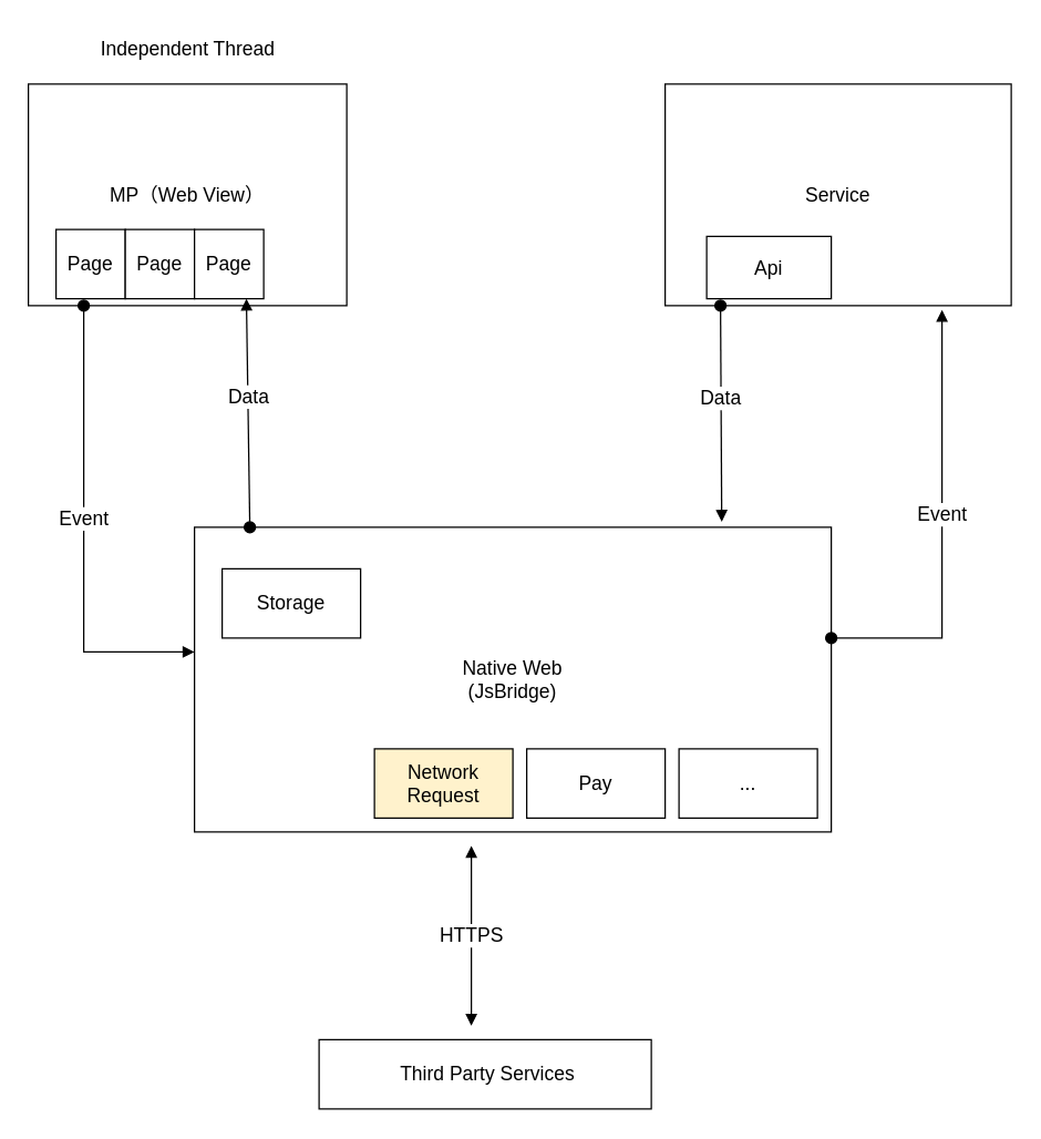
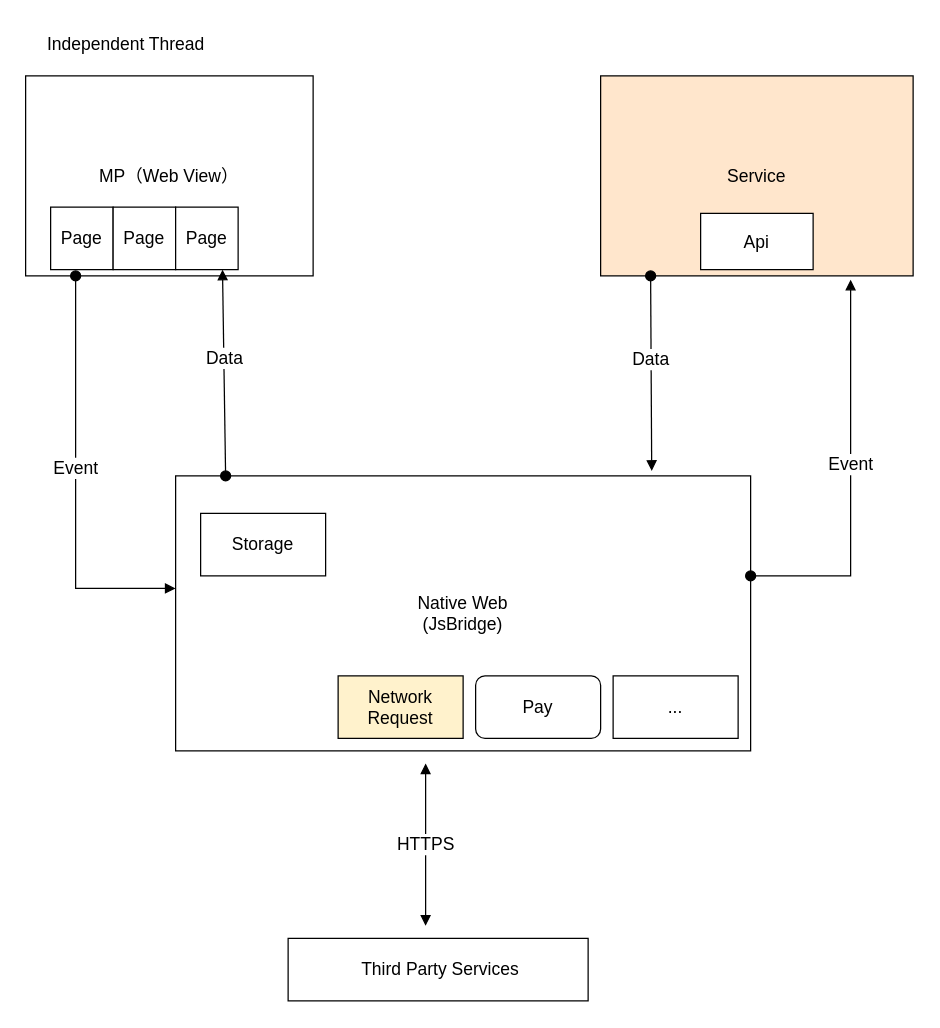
  <mxCell id="0" />
  <mxCell id="1" parent="0" />
  <mxCell id="2" value="Native Web&lt;br&gt;(JsBridge)" style="rounded=0;whiteSpace=wrap;html=1;fontSize=14;" vertex="1" parent="1"><mxGeometry x="140" y="380" width="460" height="220" as="geometry" /></mxCell>
  <mxCell id="3" value="MP（Web View）" style="rounded=0;whiteSpace=wrap;html=1;fontSize=14;" vertex="1" parent="1"><mxGeometry x="20" y="60" width="230" height="160" as="geometry" /></mxCell>
- <mxCell id="4" value="Service" style="rounded=0;whiteSpace=wrap;html=1;fontSize=14;" vertex="1" parent="1"><mxGeometry x="480" y="60" width="250" height="160" as="geometry" /></mxCell>
+ <mxCell id="4" value="Service" style="rounded=0;whiteSpace=wrap;html=1;fontSize=14;fillColor=#ffe6cc;" vertex="1" parent="1"><mxGeometry x="480" y="60" width="250" height="160" as="geometry" /></mxCell>
  <mxCell id="5" value="Event" style="html=1;verticalAlign=bottom;startArrow=oval;startFill=1;endArrow=block;startSize=8;rounded=0;fontSize=14;" edge="1" parent="1"><mxGeometry width="60" relative="1" as="geometry"><mxPoint x="60" y="220" as="sourcePoint" /><mxPoint x="140" y="470" as="targetPoint" /><Array as="points"><mxPoint x="60" y="470" /></Array></mxGeometry></mxCell>
  <mxCell id="6" value="Data" style="html=1;verticalAlign=bottom;startArrow=oval;startFill=1;endArrow=block;startSize=8;rounded=0;fontSize=14;entryX=0.75;entryY=1;entryDx=0;entryDy=0;" edge="1" parent="1" target="9"><mxGeometry width="60" relative="1" as="geometry"><mxPoint x="180" y="380" as="sourcePoint" /><mxPoint x="180" y="230" as="targetPoint" /></mxGeometry></mxCell>
  <mxCell id="7" value="Page" style="whiteSpace=wrap;html=1;aspect=fixed;fontSize=14;" vertex="1" parent="1"><mxGeometry x="40" y="165" width="50" height="50" as="geometry" /></mxCell>
  <mxCell id="8" value="Page" style="whiteSpace=wrap;html=1;aspect=fixed;fontSize=14;" vertex="1" parent="1"><mxGeometry x="90" y="165" width="50" height="50" as="geometry" /></mxCell>
  <mxCell id="9" value="Page" style="whiteSpace=wrap;html=1;aspect=fixed;fontSize=14;" vertex="1" parent="1"><mxGeometry x="140" y="165" width="50" height="50" as="geometry" /></mxCell>
  <mxCell id="10" value="Storage" style="rounded=0;whiteSpace=wrap;html=1;fontSize=14;" vertex="1" parent="1"><mxGeometry x="160" y="410" width="100" height="50" as="geometry" /></mxCell>
  <mxCell id="11" value="Network Request" style="rounded=0;whiteSpace=wrap;html=1;fontSize=14;fillColor=#fff2cc;" vertex="1" parent="1"><mxGeometry x="270" y="540" width="100" height="50" as="geometry" /></mxCell>
  <mxCell id="12" value="Event" style="html=1;verticalAlign=bottom;startArrow=oval;startFill=1;endArrow=block;startSize=8;rounded=0;fontSize=14;entryX=0.8;entryY=1.019;entryDx=0;entryDy=0;entryPerimeter=0;" edge="1" parent="1" target="4"><mxGeometry width="60" relative="1" as="geometry"><mxPoint x="600" y="460" as="sourcePoint" /><mxPoint x="680" y="370" as="targetPoint" /><Array as="points"><mxPoint x="680" y="460" /></Array></mxGeometry></mxCell>
- <mxCell id="13" value="Api" style="rounded=0;whiteSpace=wrap;html=1;fontSize=14;" vertex="1" parent="1"><mxGeometry x="510" y="170" width="90" height="45" as="geometry" /></mxCell>
+ <mxCell id="13" value="Api" style="rounded=0;whiteSpace=wrap;html=1;fontSize=14;" vertex="1" parent="1"><mxGeometry x="560" y="170" width="90" height="45" as="geometry" /></mxCell>
  <mxCell id="14" value="Data" style="html=1;verticalAlign=bottom;startArrow=oval;startFill=1;endArrow=block;startSize=8;rounded=0;fontSize=14;entryX=0.828;entryY=-0.018;entryDx=0;entryDy=0;entryPerimeter=0;" edge="1" parent="1" target="2"><mxGeometry width="60" relative="1" as="geometry"><mxPoint x="520" y="220" as="sourcePoint" /><mxPoint x="520" y="340" as="targetPoint" /></mxGeometry></mxCell>
  <mxCell id="15" value="&amp;nbsp;Third Party Services" style="rounded=0;whiteSpace=wrap;html=1;fontSize=14;" vertex="1" parent="1"><mxGeometry x="230" y="750" width="240" height="50" as="geometry" /></mxCell>
  <mxCell id="16" value="HTTPS" style="endArrow=block;startArrow=block;endFill=1;startFill=1;html=1;rounded=0;fontSize=14;" edge="1" parent="1"><mxGeometry width="160" relative="1" as="geometry"><mxPoint x="340" y="740" as="sourcePoint" /><mxPoint x="340" y="610" as="targetPoint" /></mxGeometry></mxCell>
- <mxCell id="17" value="Pay" style="rounded=0;whiteSpace=wrap;html=1;fontSize=14;" vertex="1" parent="1"><mxGeometry x="380" y="540" width="100" height="50" as="geometry" /></mxCell>
+ <mxCell id="17" value="Pay" style="whiteSpace=wrap;html=1;fontSize=14;rounded=1;" vertex="1" parent="1"><mxGeometry x="380" y="540" width="100" height="50" as="geometry" /></mxCell>
  <mxCell id="18" value="..." style="rounded=0;whiteSpace=wrap;html=1;fontSize=14;" vertex="1" parent="1"><mxGeometry x="490" y="540" width="100" height="50" as="geometry" /></mxCell>
- <mxCell id="19" value="Independent Thread" style="text;html=1;strokeColor=none;fillColor=none;align=center;verticalAlign=middle;whiteSpace=wrap;rounded=0;fontSize=14;" vertex="1" parent="1"><mxGeometry x="52.5" y="20" width="165" height="30" as="geometry" /></mxCell>
+ <mxCell id="19" value="Independent Thread" style="text;html=1;strokeColor=none;fillColor=none;align=center;verticalAlign=middle;whiteSpace=wrap;rounded=0;fontSize=14;" vertex="1" parent="1"><mxGeometry x="17.5" y="20" width="165" height="30" as="geometry" /></mxCell>
